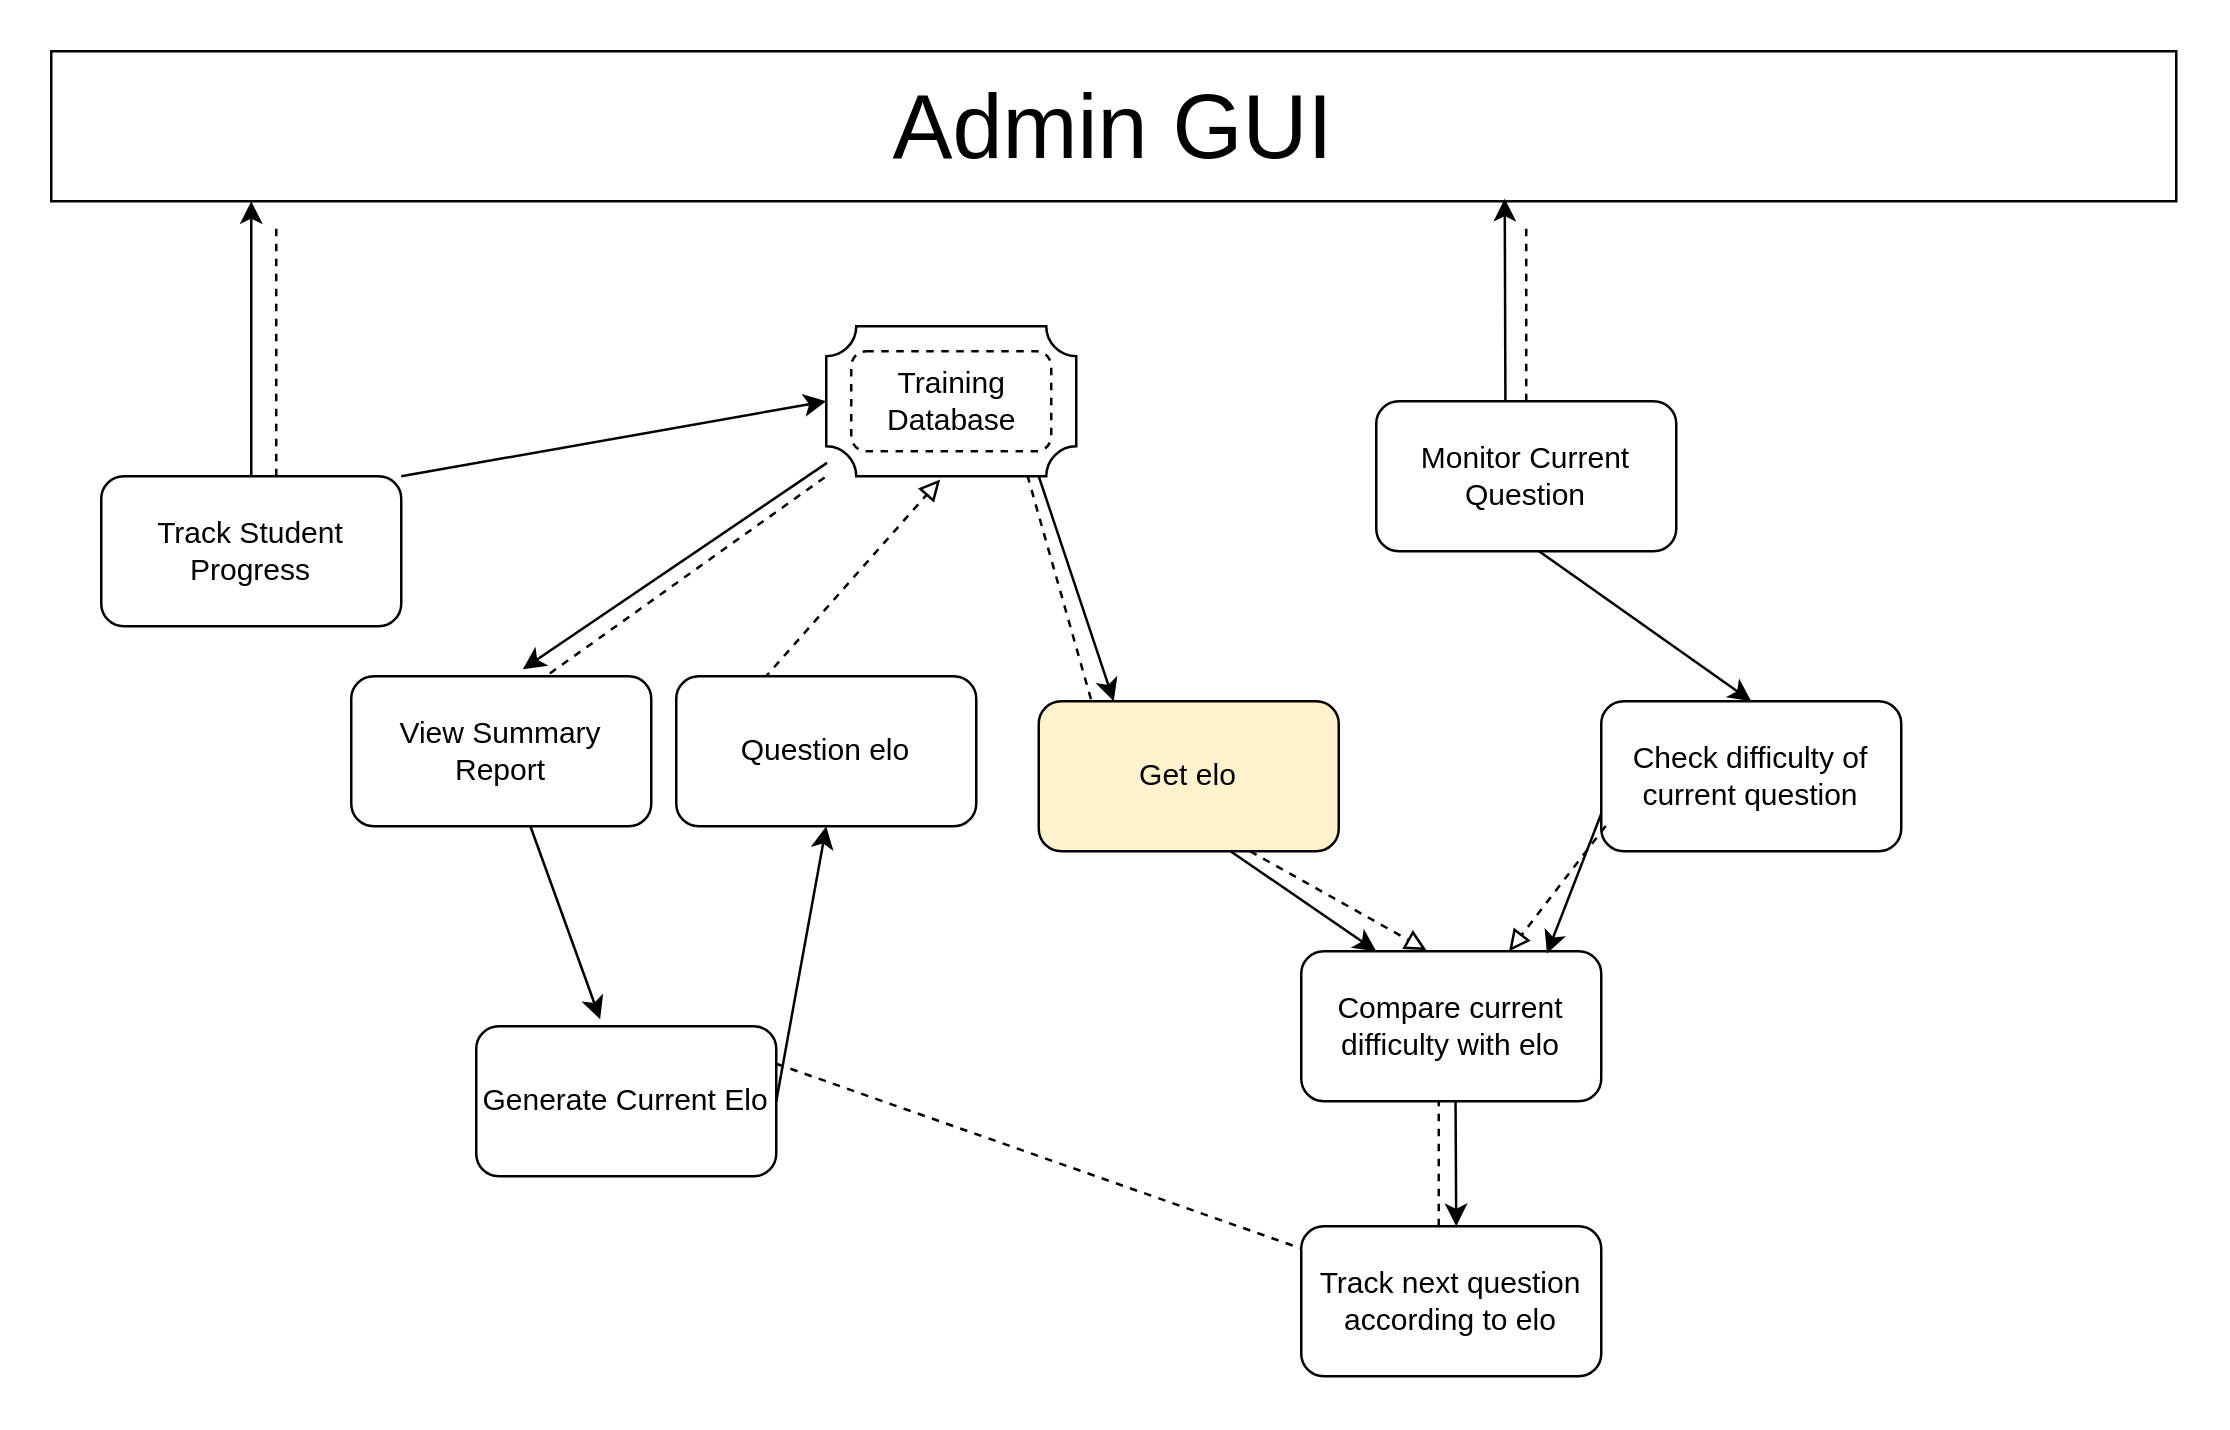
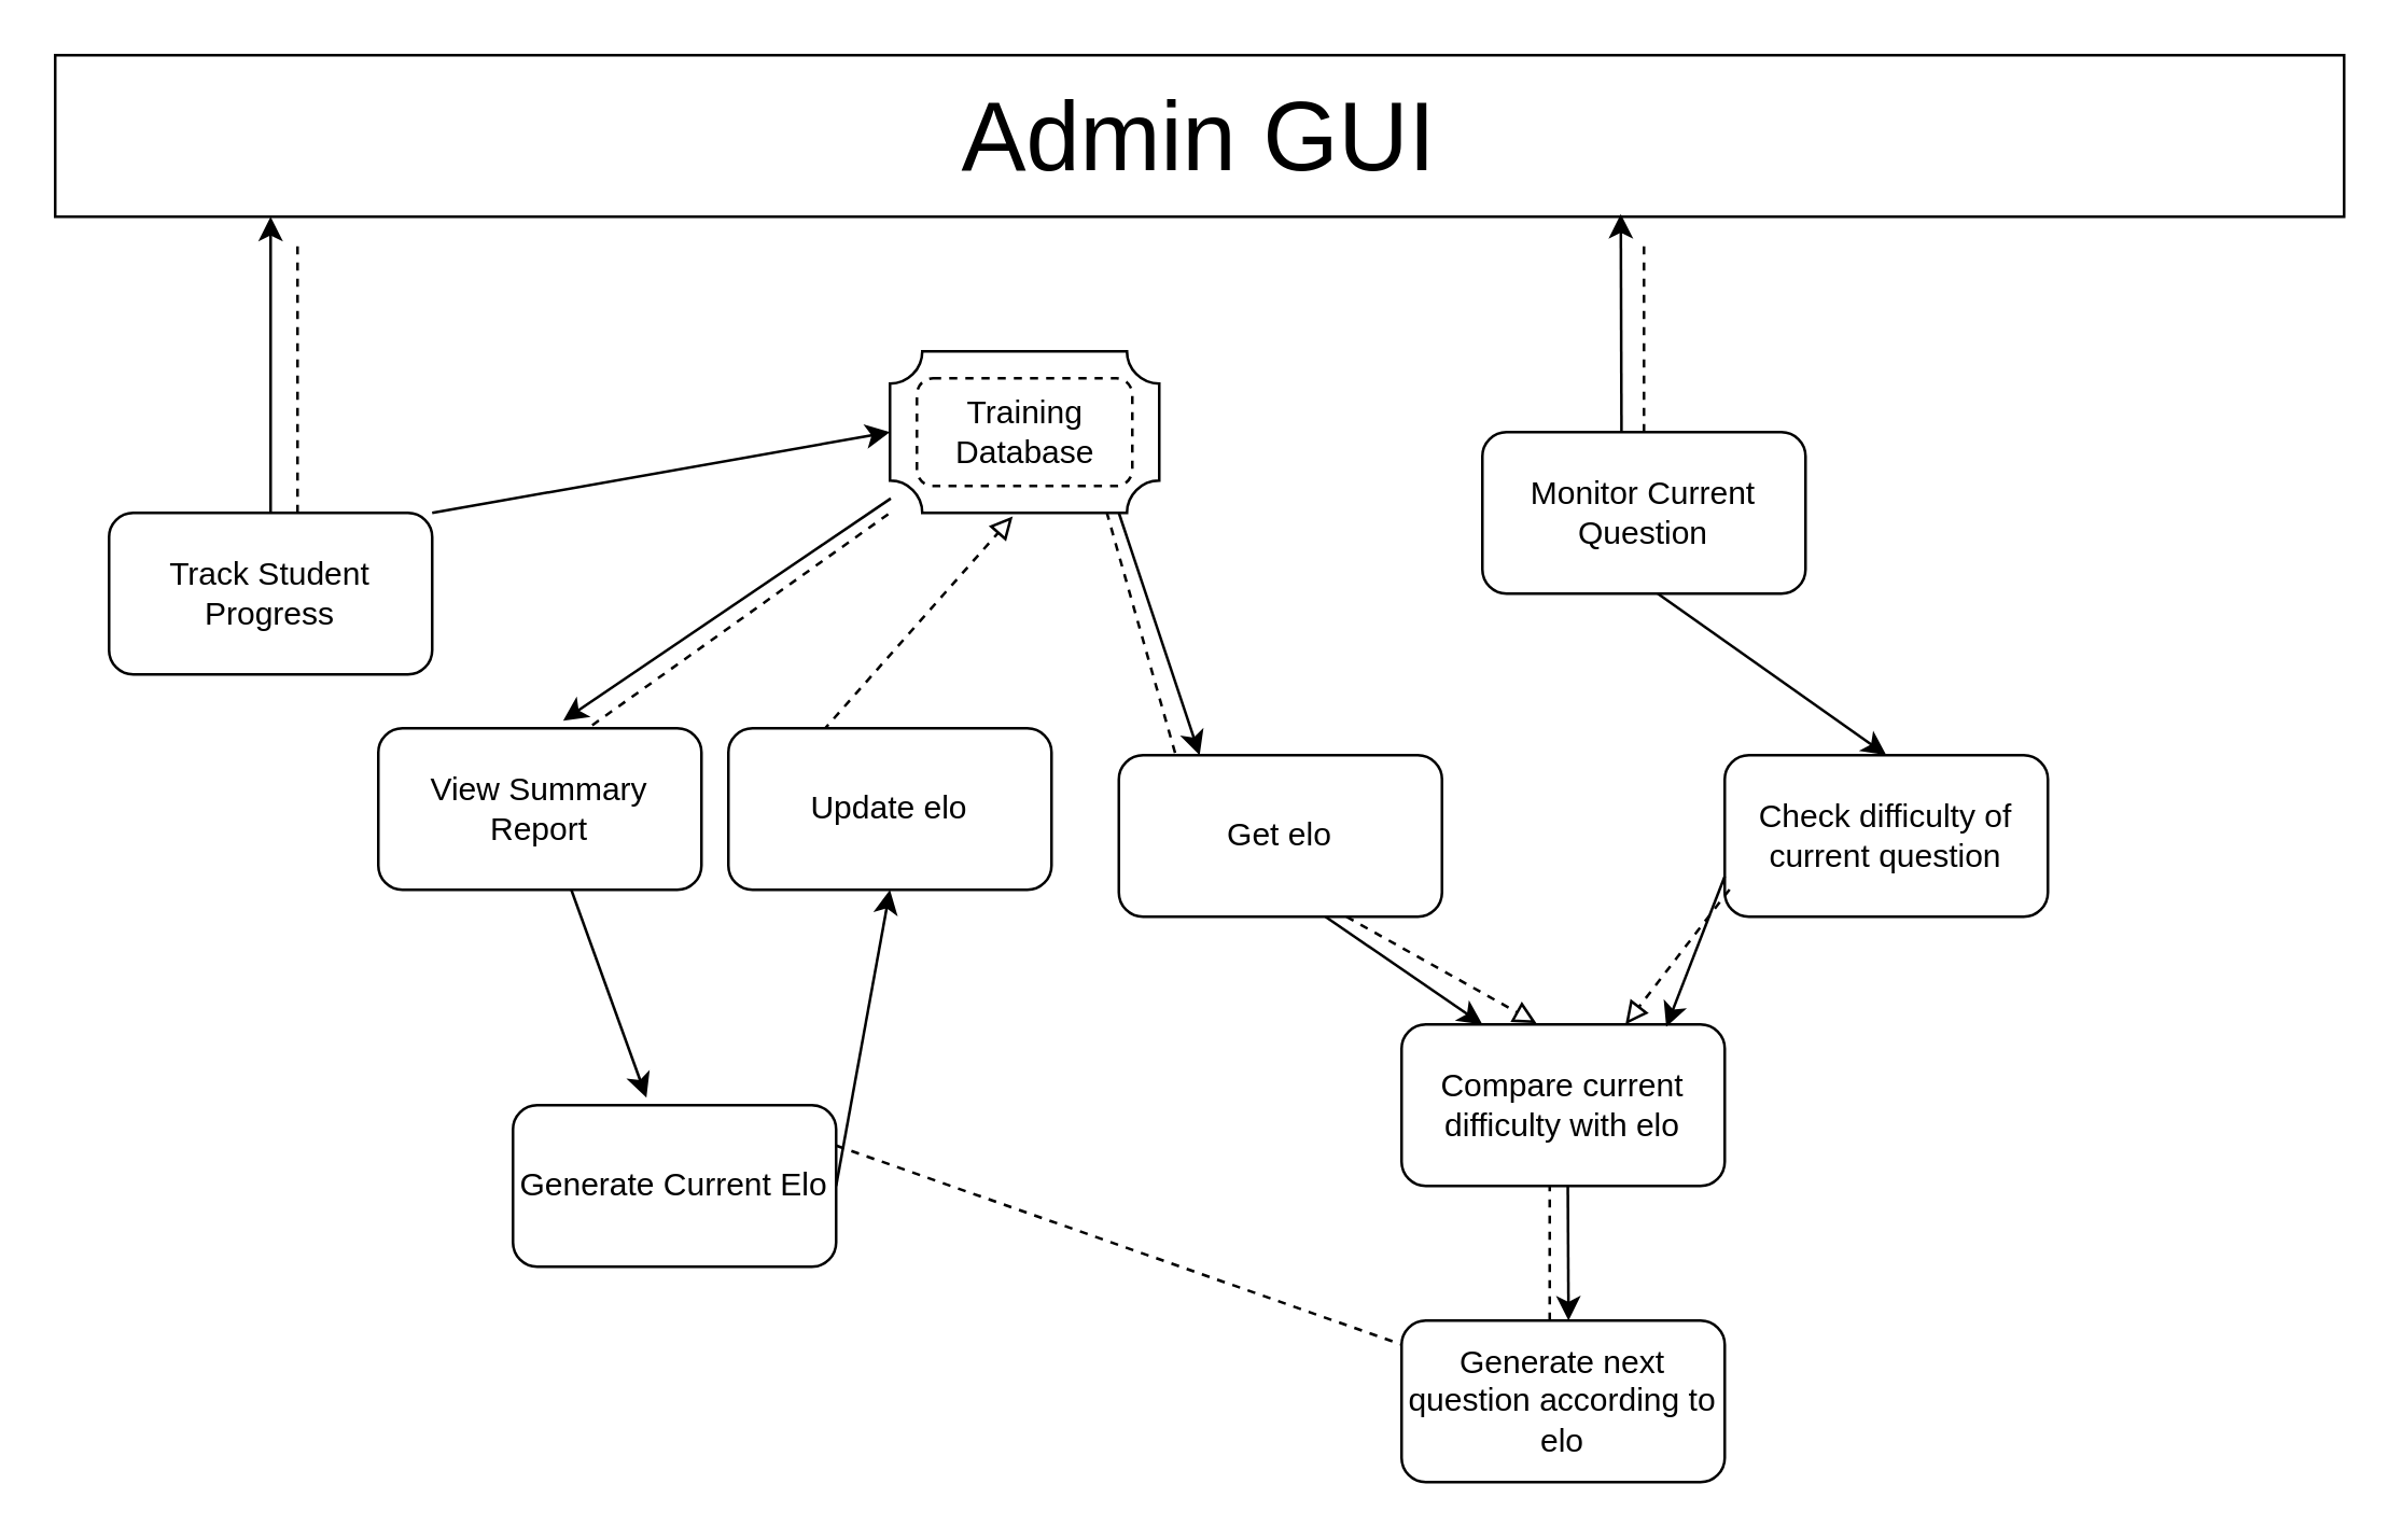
  <mxCell id="0" />
  <mxCell id="1" parent="0" />
  <mxCell id="2" value="Track Student Progress" style="rounded=1;whiteSpace=wrap;html=1;" vertex="1" parent="1"><mxGeometry x="40" y="190" width="120" height="60" as="geometry" /></mxCell>
  <mxCell id="3" value="&lt;span style=&quot;font-size: 36px;&quot;&gt;Admin GUI&lt;/span&gt;" style="rounded=0;whiteSpace=wrap;html=1;" vertex="1" parent="1"><mxGeometry y="20" width="850" height="60" as="geometry" x="20" /></mxCell>
  <mxCell id="4" value="" style="endArrow=none;dashed=1;html=1;rounded=0;" edge="1" parent="1"><mxGeometry width="50" height="50" relative="1" as="geometry"><mxPoint x="110" y="190" as="sourcePoint" /><mxPoint x="110" y="90" as="targetPoint" /></mxGeometry></mxCell>
  <mxCell id="5" value="" style="endArrow=none;dashed=1;html=1;rounded=0;exitX=0.662;exitY=-0.019;exitDx=0;exitDy=0;exitPerimeter=0;" edge="1" parent="1" source="8"><mxGeometry width="50" height="50" relative="1" as="geometry"><mxPoint x="230" y="270" as="sourcePoint" /><mxPoint x="330" y="190" as="targetPoint" /></mxGeometry></mxCell>
  <mxCell id="6" value="" style="endArrow=classic;html=1;rounded=0;" edge="1" parent="1"><mxGeometry width="50" height="50" relative="1" as="geometry"><mxPoint x="100" y="190" as="sourcePoint" /><mxPoint x="100" y="80" as="targetPoint" /><Array as="points"><mxPoint x="100" y="100" /></Array></mxGeometry></mxCell>
  <mxCell id="7" value="" style="endArrow=classic;html=1;rounded=0;exitX=1;exitY=0;exitDx=0;exitDy=0;entryX=0;entryY=0.5;entryDx=0;entryDy=0;entryPerimeter=0;" edge="1" parent="1" source="2"><mxGeometry width="50" height="50" relative="1" as="geometry"><mxPoint x="210" y="240" as="sourcePoint" /><mxPoint x="330" y="160" as="targetPoint" /></mxGeometry></mxCell>
  <mxCell id="8" value="View Summary Report" style="rounded=1;whiteSpace=wrap;html=1;" vertex="1" parent="1"><mxGeometry x="140" y="270" width="120" height="60" as="geometry" /></mxCell>
  <mxCell id="9" value="" style="endArrow=classic;html=1;rounded=0;fontSize=36;entryX=0.572;entryY=-0.047;entryDx=0;entryDy=0;entryPerimeter=0;exitX=0.003;exitY=0.911;exitDx=0;exitDy=0;exitPerimeter=0;" edge="1" parent="1" target="8"><mxGeometry width="50" height="50" relative="1" as="geometry"><mxPoint x="330.3" y="184.66" as="sourcePoint" /><mxPoint x="280" y="180" as="targetPoint" /></mxGeometry></mxCell>
  <mxCell id="10" value="Generate Current Elo" style="rounded=1;whiteSpace=wrap;html=1;" vertex="1" parent="1"><mxGeometry x="190" y="410" width="120" height="60" as="geometry" /></mxCell>
  <mxCell id="11" value="" style="endArrow=classic;html=1;rounded=0;fontSize=36;entryX=0.413;entryY=-0.047;entryDx=0;entryDy=0;entryPerimeter=0;exitX=0.003;exitY=0.911;exitDx=0;exitDy=0;exitPerimeter=0;" edge="1" parent="1" target="10"><mxGeometry width="50" height="50" relative="1" as="geometry"><mxPoint x="211.66" y="330" as="sourcePoint" /><mxPoint x="90" y="412.52" as="targetPoint" /></mxGeometry></mxCell>
  <mxCell id="12" value="Monitor Current Question" style="rounded=1;whiteSpace=wrap;html=1;" vertex="1" parent="1"><mxGeometry x="550" y="160" width="120" height="60" as="geometry" /></mxCell>
  <mxCell id="13" value="" style="endArrow=classic;html=1;rounded=0;fontSize=36;entryX=0.684;entryY=0.983;entryDx=0;entryDy=0;entryPerimeter=0;exitX=0.003;exitY=0.911;exitDx=0;exitDy=0;exitPerimeter=0;" edge="1" parent="1" target="3"><mxGeometry width="50" height="50" relative="1" as="geometry"><mxPoint x="601.66" y="160" as="sourcePoint" /><mxPoint x="480" y="242.52" as="targetPoint" /></mxGeometry></mxCell>
  <mxCell id="14" value="" style="endArrow=none;dashed=1;html=1;rounded=0;entryX=0.75;entryY=1;entryDx=0;entryDy=0;exitX=0.5;exitY=0;exitDx=0;exitDy=0;" edge="1" parent="1" source="12"><mxGeometry width="50" height="50" relative="1" as="geometry"><mxPoint x="670" y="126" as="sourcePoint" /><mxPoint x="610" y="90" as="targetPoint" /></mxGeometry></mxCell>
  <mxCell id="15" value="Check difficulty of current question" style="rounded=1;whiteSpace=wrap;html=1;" vertex="1" parent="1"><mxGeometry x="640" y="280" width="120" height="60" as="geometry" /></mxCell>
  <mxCell id="16" value="" style="endArrow=block;html=1;rounded=0;fontSize=36;endFill=0;dashed=1;entryX=0.456;entryY=1.021;entryDx=0;entryDy=0;entryPerimeter=0;exitX=0.293;exitY=0.015;exitDx=0;exitDy=0;exitPerimeter=0;" edge="1" parent="1" source="18"><mxGeometry width="50" height="50" relative="1" as="geometry"><mxPoint x="400" y="300" as="sourcePoint" /><mxPoint x="375.6" y="191.26" as="targetPoint" /><Array as="points" /></mxGeometry></mxCell>
  <mxCell id="17" value="" style="endArrow=classic;html=1;rounded=0;fontSize=36;exitX=0.003;exitY=0.911;exitDx=0;exitDy=0;exitPerimeter=0;entryX=0.5;entryY=0;entryDx=0;entryDy=0;" edge="1" parent="1" target="15"><mxGeometry width="50" height="50" relative="1" as="geometry"><mxPoint x="615.13" y="220" as="sourcePoint" /><mxPoint x="524.87" y="290" as="targetPoint" /></mxGeometry></mxCell>
- <mxCell id="18" value="Question elo" style="rounded=1;whiteSpace=wrap;html=1;" vertex="1" parent="1"><mxGeometry x="270" y="270" width="120" height="60" as="geometry" /></mxCell>
+ <mxCell id="18" value="Update elo" style="rounded=1;whiteSpace=wrap;html=1;" vertex="1" parent="1"><mxGeometry x="270" y="270" width="120" height="60" as="geometry" /></mxCell>
  <mxCell id="19" value="" style="endArrow=classic;html=1;rounded=0;fontSize=36;entryX=0.5;entryY=1;entryDx=0;entryDy=0;exitX=0.003;exitY=0.911;exitDx=0;exitDy=0;exitPerimeter=0;" edge="1" parent="1" target="18"><mxGeometry width="50" height="50" relative="1" as="geometry"><mxPoint x="310" y="440" as="sourcePoint" /><mxPoint x="337.9" y="517.18" as="targetPoint" /></mxGeometry></mxCell>
  <mxCell id="20" value="" style="endArrow=none;dashed=1;html=1;rounded=0;exitX=1;exitY=0.25;exitDx=0;exitDy=0;" edge="1" parent="1" source="10" target="29"><mxGeometry width="50" height="50" relative="1" as="geometry"><mxPoint x="370" y="440" as="sourcePoint" /><mxPoint x="350" y="360" as="targetPoint" /></mxGeometry></mxCell>
- <mxCell id="21" value="Get elo" style="rounded=1;whiteSpace=wrap;html=1;fillColor=#fff2cc;" vertex="1" parent="1"><mxGeometry x="415" y="280" width="120" height="60" as="geometry" /></mxCell>
+ <mxCell id="21" value="Get elo" style="rounded=1;whiteSpace=wrap;html=1;" vertex="1" parent="1"><mxGeometry x="415" y="280" width="120" height="60" as="geometry" /></mxCell>
  <mxCell id="22" value="" style="endArrow=classic;html=1;rounded=0;fontSize=36;entryX=0.25;entryY=0;entryDx=0;entryDy=0;exitX=0.003;exitY=0.911;exitDx=0;exitDy=0;exitPerimeter=0;" edge="1" parent="1" target="21"><mxGeometry width="50" height="50" relative="1" as="geometry"><mxPoint x="415" y="190" as="sourcePoint" /><mxPoint x="293.34" y="272.52" as="targetPoint" /></mxGeometry></mxCell>
  <mxCell id="23" value="" style="endArrow=none;dashed=1;html=1;rounded=0;exitX=0.174;exitY=-0.014;exitDx=0;exitDy=0;exitPerimeter=0;" edge="1" parent="1" source="21"><mxGeometry width="50" height="50" relative="1" as="geometry"><mxPoint x="300" y="268.86" as="sourcePoint" /><mxPoint x="410.56" y="190" as="targetPoint" /></mxGeometry></mxCell>
  <mxCell id="24" value="Compare current difficulty with elo" style="rounded=1;whiteSpace=wrap;html=1;" vertex="1" parent="1"><mxGeometry x="520" y="380" width="120" height="60" as="geometry" /></mxCell>
  <mxCell id="25" value="" style="endArrow=block;html=1;rounded=0;fontSize=36;endFill=0;dashed=1;exitX=0.015;exitY=0.831;exitDx=0;exitDy=0;exitPerimeter=0;" edge="1" parent="1" source="15" target="24"><mxGeometry width="50" height="50" relative="1" as="geometry"><mxPoint x="689.56" y="340" as="sourcePoint" /><mxPoint x="760" y="260.36" as="targetPoint" /><Array as="points" /></mxGeometry></mxCell>
  <mxCell id="26" value="" style="endArrow=block;html=1;rounded=0;fontSize=36;endFill=0;dashed=1;entryX=0.417;entryY=-0.008;entryDx=0;entryDy=0;entryPerimeter=0;exitX=0.293;exitY=0.015;exitDx=0;exitDy=0;exitPerimeter=0;" edge="1" parent="1" target="24"><mxGeometry width="50" height="50" relative="1" as="geometry"><mxPoint x="499.52" y="340" as="sourcePoint" /><mxPoint x="440" y="380" as="targetPoint" /><Array as="points" /></mxGeometry></mxCell>
  <mxCell id="27" value="" style="endArrow=classic;html=1;rounded=0;fontSize=36;exitX=0;exitY=0.75;exitDx=0;exitDy=0;entryX=0.819;entryY=0.015;entryDx=0;entryDy=0;entryPerimeter=0;" edge="1" parent="1" source="15" target="24"><mxGeometry width="50" height="50" relative="1" as="geometry"><mxPoint x="640" y="340" as="sourcePoint" /><mxPoint x="724.87" y="400" as="targetPoint" /></mxGeometry></mxCell>
  <mxCell id="28" value="" style="endArrow=classic;html=1;rounded=0;fontSize=36;exitX=0;exitY=0.75;exitDx=0;exitDy=0;entryX=0.25;entryY=0;entryDx=0;entryDy=0;" edge="1" parent="1" target="24"><mxGeometry width="50" height="50" relative="1" as="geometry"><mxPoint x="491.72" y="340" as="sourcePoint" /><mxPoint x="470" y="395.9" as="targetPoint" /></mxGeometry></mxCell>
- <mxCell id="29" value="Track next question according to elo" style="rounded=1;whiteSpace=wrap;html=1;" vertex="1" parent="1"><mxGeometry x="520" y="490" width="120" height="60" as="geometry" /></mxCell>
+ <mxCell id="29" value="Generate next question according to elo" style="rounded=1;whiteSpace=wrap;html=1;" vertex="1" parent="1"><mxGeometry x="520" y="490" width="120" height="60" as="geometry" /></mxCell>
  <mxCell id="30" value="" style="endArrow=classic;html=1;rounded=0;fontSize=36;exitX=0;exitY=0.75;exitDx=0;exitDy=0;" edge="1" parent="1"><mxGeometry width="50" height="50" relative="1" as="geometry"><mxPoint x="581.72" y="440" as="sourcePoint" /><mxPoint x="582" y="490" as="targetPoint" /></mxGeometry></mxCell>
  <mxCell id="31" value="" style="verticalLabelPosition=bottom;verticalAlign=top;html=1;shape=mxgraph.basic.plaque;dx=6;" vertex="1" parent="1"><mxGeometry x="330" y="130" width="100" height="60" as="geometry" /></mxCell>
  <mxCell id="32" value="" style="endArrow=none;dashed=1;html=1;rounded=0;exitX=0.5;exitY=0;exitDx=0;exitDy=0;" edge="1" parent="1"><mxGeometry width="50" height="50" relative="1" as="geometry"><mxPoint x="575" y="490" as="sourcePoint" /><mxPoint x="575" y="440" as="targetPoint" /></mxGeometry></mxCell>
  <mxCell id="33" value="Training &lt;br&gt;Database" style="text;html=1;align=center;verticalAlign=middle;resizable=0;points=[];autosize=1;strokeColor=none;fillColor=none;" vertex="1" parent="1"><mxGeometry x="345" y="140" width="70" height="40" as="geometry" /></mxCell>
  <mxCell id="34" value="" style="rounded=1;whiteSpace=wrap;html=1;dashed=1;fillColor=none;" vertex="1" parent="1"><mxGeometry x="340" y="140" width="80" height="40" as="geometry" /></mxCell>
